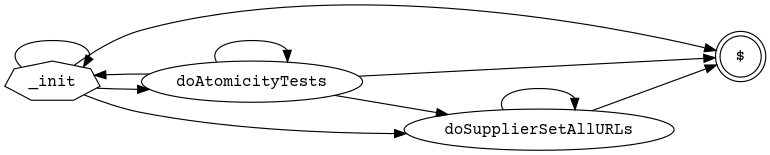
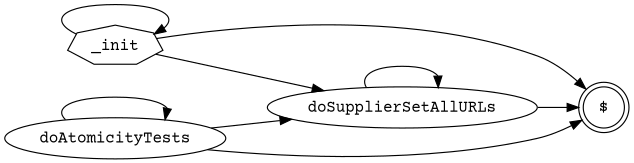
  digraph {
    fontname="Courier Prime"
    rankdir=LR
    node [fontname="Courier Prime" shape=ellipse]
    edge [fontname="Courier Prime" style=solid]
    n1 [label="$" shape=doublecircle]
    n2 [label=_init shape=septagon]
    n3 [label=doAtomicityTests]
    n4 [label=doSupplierSetAllURLs]
    n2 -> n1
    n2 -> n2
-   n2 -> n3
    n2 -> n4
    n3 -> n1
-   n3 -> n2
    n3 -> n3
    n3 -> n4
    n4 -> n1
    n4 -> n4
  }
